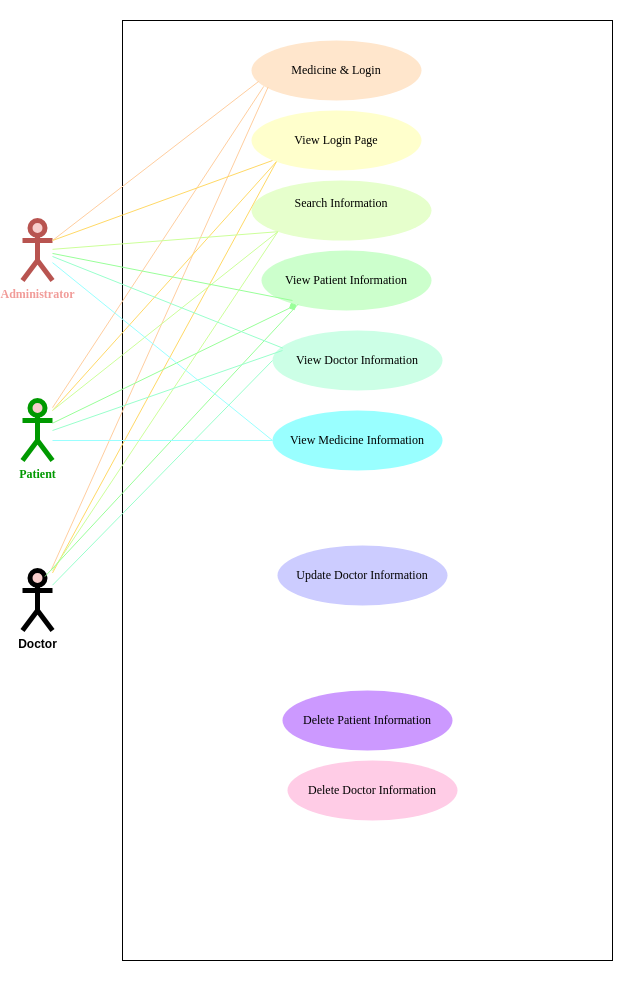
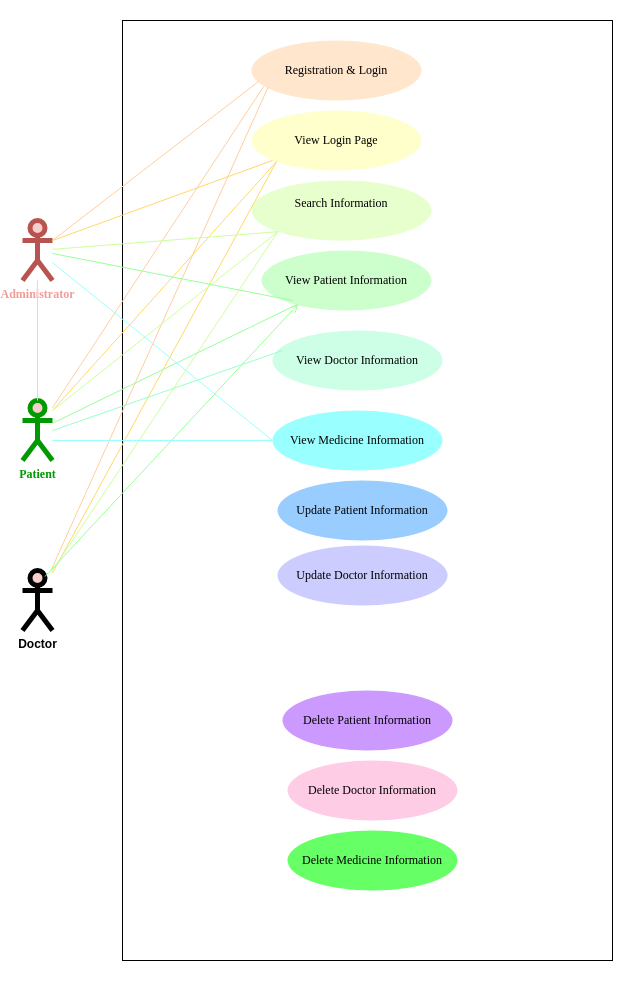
  <mxCell id="0" />
  <mxCell id="1" parent="0" />
  <mxCell id="2" value="" style="rounded=0;whiteSpace=wrap;html=1;" vertex="1" parent="1"><mxGeometry x="120" y="20" width="490" height="940" as="geometry" /></mxCell>
  <mxCell id="3" value="&lt;b&gt;&lt;font color=&quot;#f19c99&quot;&gt;Administrator&lt;/font&gt;&lt;/b&gt;" style="shape=umlActor;verticalLabelPosition=bottom;verticalAlign=top;html=1;outlineConnect=0;fillColor=#f8cecc;strokeColor=#b85450;strokeWidth=5;fontFamily=Verdana;" vertex="1" parent="1"><mxGeometry x="20" y="220" width="30" height="60" as="geometry" /></mxCell>
  <mxCell id="4" value="&lt;b&gt;&lt;font color=&quot;#009900&quot;&gt;Patient&lt;/font&gt;&lt;/b&gt;" style="shape=umlActor;verticalLabelPosition=bottom;verticalAlign=top;html=1;outlineConnect=0;fillColor=#f8cecc;strokeColor=#009900;strokeWidth=5;fontFamily=Verdana;" vertex="1" parent="1"><mxGeometry x="20" y="400" width="30" height="60" as="geometry" /></mxCell>
  <mxCell id="5" value="&lt;b&gt;&lt;font&gt;Doctor&lt;/font&gt;&lt;/b&gt;" style="shape=umlActor;verticalLabelPosition=bottom;verticalAlign=top;html=1;outlineConnect=0;fillColor=#f8cecc;strokeColor=#000000;strokeWidth=5;fontColor=#000000;" vertex="1" parent="1"><mxGeometry x="20" y="570" width="30" height="60" as="geometry" /></mxCell>
- <mxCell id="6" value="Medicine &amp;amp; Login" style="ellipse;whiteSpace=wrap;html=1;strokeColor=none;strokeWidth=5;fontFamily=Verdana;fontColor=#000000;labelBackgroundColor=none;fillColor=#FFE6CC;fontStyle=0" vertex="1" parent="1"><mxGeometry x="249" y="40" width="170" height="60" as="geometry" /></mxCell>
+ <mxCell id="6" value="Registration &amp;amp; Login" style="ellipse;whiteSpace=wrap;html=1;strokeColor=none;strokeWidth=5;fontFamily=Verdana;fontColor=#000000;labelBackgroundColor=none;fillColor=#FFE6CC;fontStyle=0" vertex="1" parent="1"><mxGeometry x="249" y="40" width="170" height="60" as="geometry" /></mxCell>
  <mxCell id="7" value="View Login Page" style="ellipse;whiteSpace=wrap;html=1;strokeColor=none;strokeWidth=5;fontFamily=Verdana;fontColor=#000000;labelBackgroundColor=none;fillColor=#FFFFCC;fontStyle=0" vertex="1" parent="1"><mxGeometry x="249" y="110" width="170" height="60" as="geometry" /></mxCell>
  <mxCell id="8" value="Search Information&lt;span style=&quot;color: rgba(0, 0, 0, 0); font-family: monospace; font-size: 0px; text-align: start;&quot;&gt;CmxGraphModel%3E%3Croot%3E%3CmxCell%20id%3D%220%22%2F%3E%3CmxCell%20id%3D%221%22%20parent%3D%220%22%2F%3E%3CmxCell%20id%3D%222%22%20value%3D%22View%20Login%20Page%22%20style%3D%22ellipse%3BwhiteSpace%3Dwrap%3Bhtml%3D1%3BstrokeColor%3Dnone%3BstrokeWidth%3D5%3BfontFamily%3DVerdana%3BfontColor%3D%23000000%3BlabelBackgroundColor%3Dnone%3BfillColor%3D%23FFE6CC%3BfontStyle%3D0%22%20vertex%3D%221%22%20parent%3D%221%22%3E%3CmxGeometry%20x%3D%22340%22%20y%3D%22170%22%20width%3D%22170%22%20height%3D%2260%22%20as%3D%22geometry%22%2F%3E%3C%2FmxCell%3E%3C%2Froot%3E%3C%2FmxGraphModel%3E&lt;/span&gt;&lt;br&gt;&amp;nbsp;" style="ellipse;whiteSpace=wrap;html=1;strokeColor=none;strokeWidth=5;fontFamily=Verdana;fontColor=#000000;labelBackgroundColor=none;fillColor=#E6FFCC;fontStyle=0" vertex="1" parent="1"><mxGeometry x="249" y="180" width="180" height="60" as="geometry" /></mxCell>
  <mxCell id="9" value="View Patient Information" style="ellipse;whiteSpace=wrap;html=1;strokeColor=none;strokeWidth=5;fontFamily=Verdana;fontColor=#000000;labelBackgroundColor=none;fillColor=#CCFFCC;fontStyle=0" vertex="1" parent="1"><mxGeometry x="259" y="250" width="170" height="60" as="geometry" /></mxCell>
+ <mxCell id="10" value="Update Patient Information" style="ellipse;whiteSpace=wrap;html=1;strokeColor=none;strokeWidth=5;fontFamily=Verdana;fontColor=#000000;labelBackgroundColor=none;fillColor=#99CCFF;fontStyle=0" vertex="1" parent="1"><mxGeometry x="275" y="480" width="170" height="60" as="geometry" /></mxCell>
  <mxCell id="11" value="View Doctor Information" style="ellipse;whiteSpace=wrap;html=1;strokeColor=none;strokeWidth=5;fontFamily=Verdana;fontColor=#000000;labelBackgroundColor=none;fillColor=#CCFFE6;fontStyle=0" vertex="1" parent="1"><mxGeometry x="270" y="330" width="170" height="60" as="geometry" /></mxCell>
  <mxCell id="12" value="View Medicine Information" style="ellipse;whiteSpace=wrap;html=1;strokeColor=none;strokeWidth=5;fontFamily=Verdana;fontColor=#000000;labelBackgroundColor=none;fillColor=#99FFFF;fontStyle=0" vertex="1" parent="1"><mxGeometry x="270" y="410" width="170" height="60" as="geometry" /></mxCell>
  <mxCell id="13" value="Update Doctor Information" style="ellipse;whiteSpace=wrap;html=1;strokeColor=none;strokeWidth=5;fontFamily=Verdana;fontColor=#000000;labelBackgroundColor=none;fillColor=#CCCCFF;fontStyle=0" vertex="1" parent="1"><mxGeometry x="275" y="545" width="170" height="60" as="geometry" /></mxCell>
  <mxCell id="14" value="Delete Patient Information" style="ellipse;whiteSpace=wrap;html=1;strokeColor=none;strokeWidth=5;fontFamily=Verdana;fontColor=#000000;labelBackgroundColor=none;fillColor=#CC99FF;fontStyle=0" vertex="1" parent="1"><mxGeometry x="280" y="690" width="170" height="60" as="geometry" /></mxCell>
  <mxCell id="15" value="Delete Doctor Information" style="ellipse;whiteSpace=wrap;html=1;strokeColor=none;strokeWidth=5;fontFamily=Verdana;fontColor=#000000;labelBackgroundColor=none;fillColor=#FFCCE6;fontStyle=0" vertex="1" parent="1"><mxGeometry x="285" y="760" width="170" height="60" as="geometry" /></mxCell>
+ <mxCell id="16" value="Delete Medicine Information" style="ellipse;whiteSpace=wrap;html=1;strokeColor=none;strokeWidth=5;fontFamily=Verdana;fontColor=#000000;labelBackgroundColor=none;fillColor=#66FF66;fontStyle=0" vertex="1" parent="1"><mxGeometry x="285" y="830" width="170" height="60" as="geometry" /></mxCell>
  <mxCell id="17" value="" style="endArrow=none;html=1;rounded=0;fontFamily=Verdana;fontColor=#000000;exitX=1;exitY=0.333;exitDx=0;exitDy=0;exitPerimeter=0;strokeColor=#FFCE9F;entryX=0.042;entryY=0.682;entryDx=0;entryDy=0;entryPerimeter=0;" edge="1" parent="1" source="3" target="6"><mxGeometry width="50" height="50" relative="1" as="geometry"><mxPoint x="320" y="290" as="sourcePoint" /><mxPoint x="260" y="80" as="targetPoint" /></mxGeometry></mxCell>
  <mxCell id="18" value="" style="endArrow=none;html=1;rounded=0;fontFamily=Verdana;fontColor=#000000;entryX=0.072;entryY=0.765;entryDx=0;entryDy=0;fillColor=#ffe6cc;strokeColor=#FFCE9F;entryPerimeter=0;" edge="1" parent="1" source="4" target="6"><mxGeometry width="50" height="50" relative="1" as="geometry"><mxPoint x="320" y="290" as="sourcePoint" /><mxPoint x="370" y="240" as="targetPoint" /></mxGeometry></mxCell>
  <mxCell id="19" value="" style="endArrow=none;html=1;rounded=0;strokeColor=#FFCE9F;fontFamily=Verdana;fontColor=#000000;entryX=0.098;entryY=0.774;entryDx=0;entryDy=0;entryPerimeter=0;" edge="1" parent="1" source="5" target="6"><mxGeometry width="50" height="50" relative="1" as="geometry"><mxPoint x="320" y="480" as="sourcePoint" /><mxPoint x="270" y="80" as="targetPoint" /></mxGeometry></mxCell>
  <mxCell id="20" value="" style="endArrow=none;html=1;rounded=0;strokeColor=#FFD966;fontFamily=Verdana;fontColor=#000000;" edge="1" parent="1"><mxGeometry width="50" height="50" relative="1" as="geometry"><mxPoint x="50" y="240" as="sourcePoint" /><mxPoint x="270" y="160" as="targetPoint" /></mxGeometry></mxCell>
  <mxCell id="21" value="" style="endArrow=none;html=1;rounded=0;strokeColor=#FFD966;fontFamily=Verdana;fontColor=#000000;entryX=0;entryY=1;entryDx=0;entryDy=0;" edge="1" parent="1" target="7"><mxGeometry width="50" height="50" relative="1" as="geometry"><mxPoint x="50" y="410" as="sourcePoint" /><mxPoint x="370" y="300" as="targetPoint" /></mxGeometry></mxCell>
  <mxCell id="22" value="" style="endArrow=none;html=1;rounded=0;strokeColor=#FFD966;fontFamily=Verdana;fontColor=#000000;entryX=0;entryY=1;entryDx=0;entryDy=0;" edge="1" parent="1" source="5" target="7"><mxGeometry width="50" height="50" relative="1" as="geometry"><mxPoint x="320" y="350" as="sourcePoint" /><mxPoint x="370" y="300" as="targetPoint" /></mxGeometry></mxCell>
  <mxCell id="23" value="" style="endArrow=none;html=1;rounded=0;strokeColor=#CCFF99;fontFamily=Verdana;fontColor=#000000;entryX=0;entryY=1;entryDx=0;entryDy=0;" edge="1" parent="1" source="3" target="8"><mxGeometry width="50" height="50" relative="1" as="geometry"><mxPoint x="320" y="360" as="sourcePoint" /><mxPoint x="260" y="210" as="targetPoint" /></mxGeometry></mxCell>
  <mxCell id="24" value="" style="endArrow=none;html=1;rounded=0;strokeColor=#CCFF99;fontFamily=Verdana;fontColor=#000000;entryX=0;entryY=1;entryDx=0;entryDy=0;" edge="1" parent="1" target="8"><mxGeometry width="50" height="50" relative="1" as="geometry"><mxPoint x="50" y="410" as="sourcePoint" /><mxPoint x="370" y="310" as="targetPoint" /></mxGeometry></mxCell>
  <mxCell id="25" value="" style="endArrow=none;html=1;rounded=0;strokeColor=#CCFF99;fontFamily=Verdana;fontColor=#000000;entryX=0;entryY=1;entryDx=0;entryDy=0;" edge="1" parent="1" target="8"><mxGeometry width="50" height="50" relative="1" as="geometry"><mxPoint x="50" y="570" as="sourcePoint" /><mxPoint x="370" y="310" as="targetPoint" /></mxGeometry></mxCell>
  <mxCell id="26" value="" style="endArrow=none;html=1;rounded=0;strokeColor=#99FF99;fontFamily=Verdana;fontColor=#000000;" edge="1" parent="1" source="3"><mxGeometry width="50" height="50" relative="1" as="geometry"><mxPoint x="320" y="380" as="sourcePoint" /><mxPoint x="290" y="300" as="targetPoint" /></mxGeometry></mxCell>
- <mxCell id="27" value="" style="endArrow=diamond;html=1;rounded=0;strokeColor=#99FF99;fontFamily=Verdana;fontColor=#000000;" edge="1" parent="1" source="4" target="9"><mxGeometry width="50" height="50" relative="1" as="geometry"><mxPoint x="320" y="380" as="sourcePoint" /><mxPoint x="370" y="330" as="targetPoint" /></mxGeometry></mxCell>
- <mxCell id="28" value="" style="endArrow=none;html=1;rounded=0;strokeColor=#99FF99;fontFamily=Verdana;fontColor=#000000;exitX=0.75;exitY=0.1;exitDx=0;exitDy=0;exitPerimeter=0;entryX=0.216;entryY=0.894;entryDx=0;entryDy=0;entryPerimeter=0;" edge="1" parent="1" source="5" target="9"><mxGeometry width="50" height="50" relative="1" as="geometry"><mxPoint x="320" y="380" as="sourcePoint" /><mxPoint x="370" y="330" as="targetPoint" /></mxGeometry></mxCell>
- <mxCell id="29" value="" style="endArrow=none;html=1;rounded=0;strokeColor=#99FFCC;fontFamily=Verdana;fontColor=#000000;entryX=0.061;entryY=0.294;entryDx=0;entryDy=0;entryPerimeter=0;" edge="1" parent="1" source="3" target="11"><mxGeometry width="50" height="50" relative="1" as="geometry"><mxPoint x="320" y="460" as="sourcePoint" /><mxPoint x="370" y="410" as="targetPoint" /></mxGeometry></mxCell>
+ <mxCell id="27" value="" style="endArrow=none;html=1;rounded=0;strokeColor=#99FF99;fontFamily=Verdana;fontColor=#000000;" edge="1" parent="1" source="4" target="9"><mxGeometry width="50" height="50" relative="1" as="geometry"><mxPoint x="320" y="380" as="sourcePoint" /><mxPoint x="370" y="330" as="targetPoint" /></mxGeometry></mxCell>
+ <mxCell id="28" value="" style="endArrow=open;html=1;rounded=0;strokeColor=#99FF99;fontFamily=Verdana;fontColor=#000000;exitX=0.75;exitY=0.1;exitDx=0;exitDy=0;exitPerimeter=0;entryX=0.216;entryY=0.894;entryDx=0;entryDy=0;entryPerimeter=0;" edge="1" parent="1" source="5" target="9"><mxGeometry width="50" height="50" relative="1" as="geometry"><mxPoint x="320" y="380" as="sourcePoint" /><mxPoint x="370" y="330" as="targetPoint" /></mxGeometry></mxCell>
+ <mxCell id="29" value="" style="endArrow=none;html=1;rounded=0;strokeColor=#99FFCC;fontFamily=Verdana;fontColor=#000000;" edge="1" parent="1" source="3" target="4"><mxGeometry width="50" height="50" relative="1" as="geometry"><mxPoint x="320" y="460" as="sourcePoint" /><mxPoint x="370" y="410" as="targetPoint" /></mxGeometry></mxCell>
  <mxCell id="30" value="" style="endArrow=none;html=1;rounded=0;strokeColor=#99FFCC;fontFamily=Verdana;fontColor=#000000;" edge="1" parent="1"><mxGeometry width="50" height="50" relative="1" as="geometry"><mxPoint x="50" y="430" as="sourcePoint" /><mxPoint x="280" y="350" as="targetPoint" /></mxGeometry></mxCell>
- <mxCell id="31" value="" style="endArrow=none;html=1;rounded=0;strokeColor=#99FFCC;fontFamily=Verdana;fontColor=#000000;entryX=0;entryY=0.5;entryDx=0;entryDy=0;" edge="1" parent="1" source="5" target="11"><mxGeometry width="50" height="50" relative="1" as="geometry"><mxPoint x="320" y="460" as="sourcePoint" /><mxPoint x="370" y="410" as="targetPoint" /></mxGeometry></mxCell>
  <mxCell id="32" value="" style="endArrow=none;html=1;rounded=0;strokeColor=#99FFFF;fontFamily=Verdana;fontColor=#000000;entryX=0;entryY=0.5;entryDx=0;entryDy=0;" edge="1" parent="1" source="3" target="12"><mxGeometry width="50" height="50" relative="1" as="geometry"><mxPoint x="320" y="460" as="sourcePoint" /><mxPoint x="370" y="410" as="targetPoint" /></mxGeometry></mxCell>
  <mxCell id="33" value="" style="endArrow=none;html=1;rounded=0;strokeColor=#99FFFF;fontFamily=Verdana;fontColor=#000000;entryX=0;entryY=0.5;entryDx=0;entryDy=0;" edge="1" parent="1" target="12"><mxGeometry width="50" height="50" relative="1" as="geometry"><mxPoint x="50" y="440" as="sourcePoint" /><mxPoint x="370" y="410" as="targetPoint" /></mxGeometry></mxCell>
